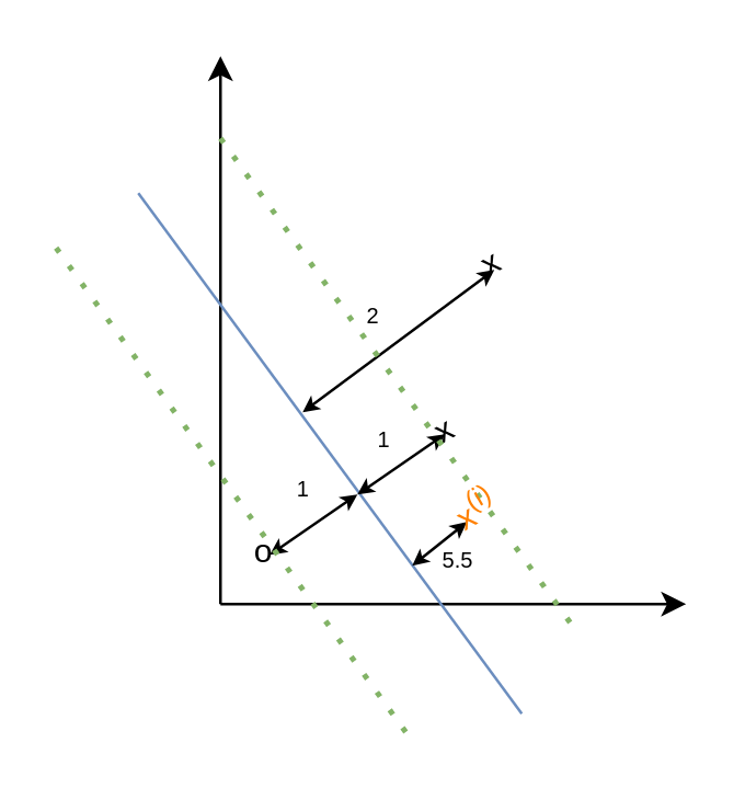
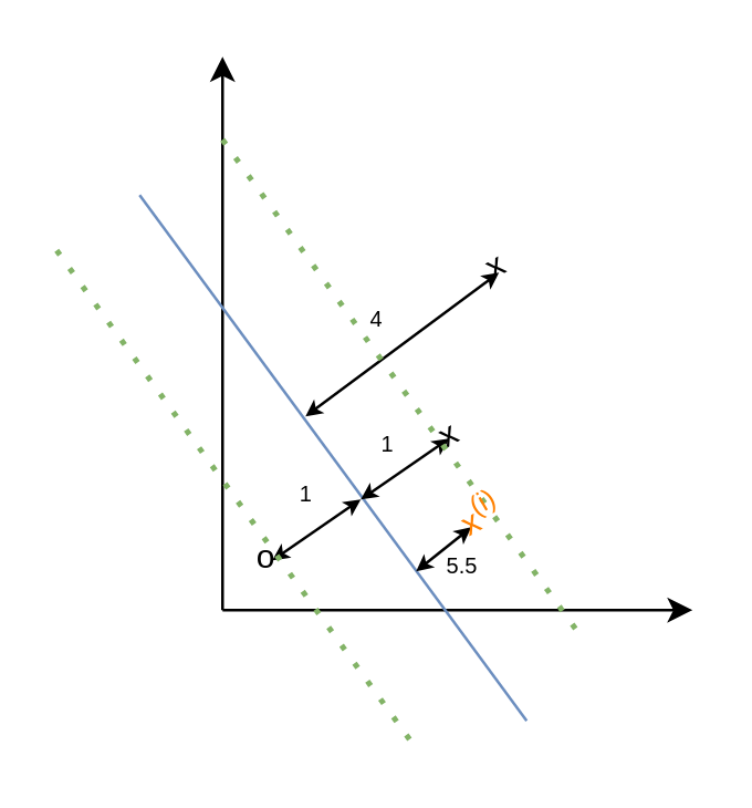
  <mxCell id="0" />
  <mxCell id="1" parent="0" />
  <mxCell id="2" value="" style="endArrow=classic;html=1;rounded=0;" edge="1" parent="1"><mxGeometry width="50" height="50" relative="1" as="geometry"><mxPoint x="80" y="220" as="sourcePoint" /><mxPoint x="80" y="20" as="targetPoint" /></mxGeometry></mxCell>
  <mxCell id="3" value="" style="endArrow=classic;html=1;rounded=0;" edge="1" parent="1"><mxGeometry width="50" height="50" relative="1" as="geometry"><mxPoint x="80" y="220" as="sourcePoint" /><mxPoint x="250" y="220" as="targetPoint" /></mxGeometry></mxCell>
  <mxCell id="4" value="" style="endArrow=none;html=1;rounded=0;fillColor=#dae8fc;strokeColor=#6c8ebf;" edge="1" parent="1"><mxGeometry width="50" height="50" relative="1" as="geometry"><mxPoint x="190" y="260" as="sourcePoint" /><mxPoint x="50" y="70" as="targetPoint" /></mxGeometry></mxCell>
  <mxCell id="5" value="" style="endArrow=classic;html=1;rounded=0;entryX=0;entryY=1;entryDx=0;entryDy=0;startArrow=classic;startFill=1;endFill=1;endSize=3;startSize=3;" edge="1" parent="1"><mxGeometry width="50" height="50" relative="1" as="geometry"><mxPoint x="130" y="180" as="sourcePoint" /><mxPoint x="162" y="158" as="targetPoint" /></mxGeometry></mxCell>
  <mxCell id="6" value="1" style="text;html=1;strokeColor=none;fillColor=none;align=center;verticalAlign=middle;whiteSpace=wrap;rounded=0;fontSize=8;" vertex="1" parent="1"><mxGeometry x="130" y="150" width="20" height="20" as="geometry" /></mxCell>
  <mxCell id="7" value="1" style="text;html=1;strokeColor=none;fillColor=none;align=center;verticalAlign=middle;whiteSpace=wrap;rounded=0;fontSize=8;" vertex="1" parent="1"><mxGeometry x="101" y="170" width="19" height="16" as="geometry" /></mxCell>
  <mxCell id="8" value="" style="endArrow=classic;html=1;rounded=0;entryX=0;entryY=1;entryDx=0;entryDy=0;startArrow=classic;startFill=1;endFill=1;endSize=3;startSize=3;" edge="1" parent="1"><mxGeometry width="50" height="50" relative="1" as="geometry"><mxPoint x="110" y="150" as="sourcePoint" /><mxPoint x="180" y="98" as="targetPoint" /></mxGeometry></mxCell>
- <mxCell id="9" value="2" style="text;html=1;strokeColor=none;fillColor=none;align=center;verticalAlign=middle;whiteSpace=wrap;rounded=0;fontSize=8;" vertex="1" parent="1"><mxGeometry x="126" y="110" width="20" height="10" as="geometry" /></mxCell>
+ <mxCell id="9" value="4" style="text;html=1;strokeColor=none;fillColor=none;align=center;verticalAlign=middle;whiteSpace=wrap;rounded=0;fontSize=8;" vertex="1" parent="1"><mxGeometry x="126" y="110" width="20" height="10" as="geometry" /></mxCell>
  <mxCell id="10" value="x" style="text;html=1;strokeColor=none;fillColor=none;align=center;verticalAlign=middle;whiteSpace=wrap;rounded=0;rotation=-30;" vertex="1" parent="1"><mxGeometry x="174" y="91" width="10" height="10" as="geometry" /></mxCell>
  <mxCell id="11" value="x" style="text;html=1;strokeColor=none;fillColor=none;align=center;verticalAlign=middle;whiteSpace=wrap;rounded=0;rotation=-30;" vertex="1" parent="1"><mxGeometry x="157" y="152" width="10" height="10" as="geometry" /></mxCell>
  <mxCell id="12" value="o" style="text;html=1;strokeColor=none;fillColor=none;align=center;verticalAlign=middle;whiteSpace=wrap;rounded=0;" vertex="1" parent="1"><mxGeometry x="91" y="196" width="10" height="10" as="geometry" /></mxCell>
  <mxCell id="13" value="" style="endArrow=classic;html=1;rounded=0;entryX=0;entryY=1;entryDx=0;entryDy=0;startArrow=classic;startFill=1;endFill=1;endSize=3;startSize=3;" edge="1" parent="1"><mxGeometry width="50" height="50" relative="1" as="geometry"><mxPoint x="98" y="202" as="sourcePoint" /><mxPoint x="130" y="180" as="targetPoint" /></mxGeometry></mxCell>
  <mxCell id="14" value="" style="endArrow=none;dashed=1;html=1;dashPattern=1 3;strokeWidth=2;rounded=0;fontSize=8;startSize=3;endSize=3;fillColor=#d5e8d4;strokeColor=#82b366;" edge="1" parent="1"><mxGeometry width="50" height="50" relative="1" as="geometry"><mxPoint x="20" y="90" as="sourcePoint" /><mxPoint x="150" y="270" as="targetPoint" /></mxGeometry></mxCell>
  <mxCell id="15" value="" style="endArrow=none;dashed=1;html=1;dashPattern=1 3;strokeWidth=2;rounded=0;fontSize=8;startSize=3;endSize=3;fillColor=#d5e8d4;strokeColor=#82b366;" edge="1" parent="1"><mxGeometry width="50" height="50" relative="1" as="geometry"><mxPoint x="80" y="50" as="sourcePoint" /><mxPoint x="210" y="230" as="targetPoint" /></mxGeometry></mxCell>
  <mxCell id="16" value="" style="endArrow=classic;html=1;rounded=0;startArrow=classic;startFill=1;endFill=1;endSize=3;startSize=3;" edge="1" parent="1"><mxGeometry width="50" height="50" relative="1" as="geometry"><mxPoint x="150" y="206" as="sourcePoint" /><mxPoint x="170" y="190" as="targetPoint" /></mxGeometry></mxCell>
  <mxCell id="17" value="5.5" style="text;html=1;strokeColor=none;fillColor=none;align=center;verticalAlign=middle;whiteSpace=wrap;rounded=0;fontSize=8;" vertex="1" parent="1"><mxGeometry x="157" y="194" width="20" height="20" as="geometry" /></mxCell>
  <mxCell id="18" value="x&lt;sup&gt;(i)&lt;/sup&gt;" style="text;html=1;strokeColor=none;fillColor=none;align=center;verticalAlign=middle;whiteSpace=wrap;rounded=0;rotation=-30;fontColor=#FF8000;" vertex="1" parent="1"><mxGeometry x="168" y="180" width="10" height="10" as="geometry" /></mxCell>
